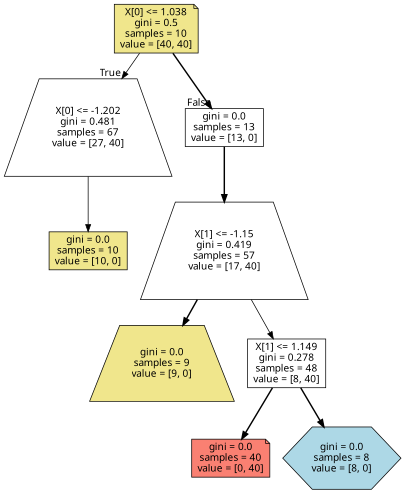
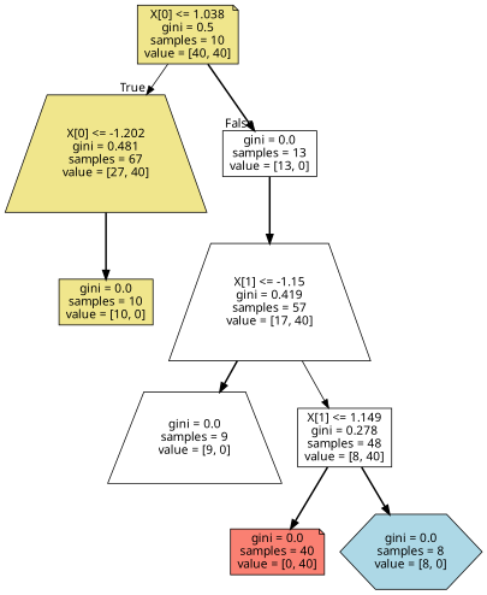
  digraph {
    fontname="Noto Sans"
    node [fillcolor=white fontname="Noto Sans" shape=trapezium style=filled]
    edge [fontname="Noto Sans" style=bold]
    n1 [fillcolor=khaki label="X[0] <= 1.038\ngini = 0.5\nsamples = 10\nvalue = [40, 40]" shape=note]
-   n2 [label="X[0] <= -1.202\ngini = 0.481\nsamples = 67\nvalue = [27, 40]"]
+   n2 [fillcolor=khaki label="X[0] <= -1.202\ngini = 0.481\nsamples = 67\nvalue = [27, 40]"]
    n3 [label="gini = 0.0\nsamples = 13\nvalue = [13, 0]" shape=box]
    n4 [fillcolor=khaki label="gini = 0.0\nsamples = 10\nvalue = [10, 0]" shape=box]
    n5 [label="X[1] <= -1.15\ngini = 0.419\nsamples = 57\nvalue = [17, 40]"]
-   n6 [fillcolor=khaki label="gini = 0.0\nsamples = 9\nvalue = [9, 0]"]
+   n6 [label="gini = 0.0\nsamples = 9\nvalue = [9, 0]"]
    n7 [label="X[1] <= 1.149\ngini = 0.278\nsamples = 48\nvalue = [8, 40]" shape=box]
    n8 [fillcolor=salmon label="gini = 0.0\nsamples = 40\nvalue = [0, 40]" shape=note]
    n9 [fillcolor=lightblue label="gini = 0.0\nsamples = 8\nvalue = [8, 0]" shape=hexagon]
    n1 -> n2 [headlabel=True labelangle=45 labeldistance=2.5 style=solid]
    n1 -> n3 [headlabel=False labelangle=-45 labeldistance=2.5]
-   n2 -> n4 [style=solid]
+   n2 -> n4
    n3 -> n5
    n5 -> n6
    n5 -> n7 [style=solid]
    n7 -> n8
    n7 -> n9
  }
